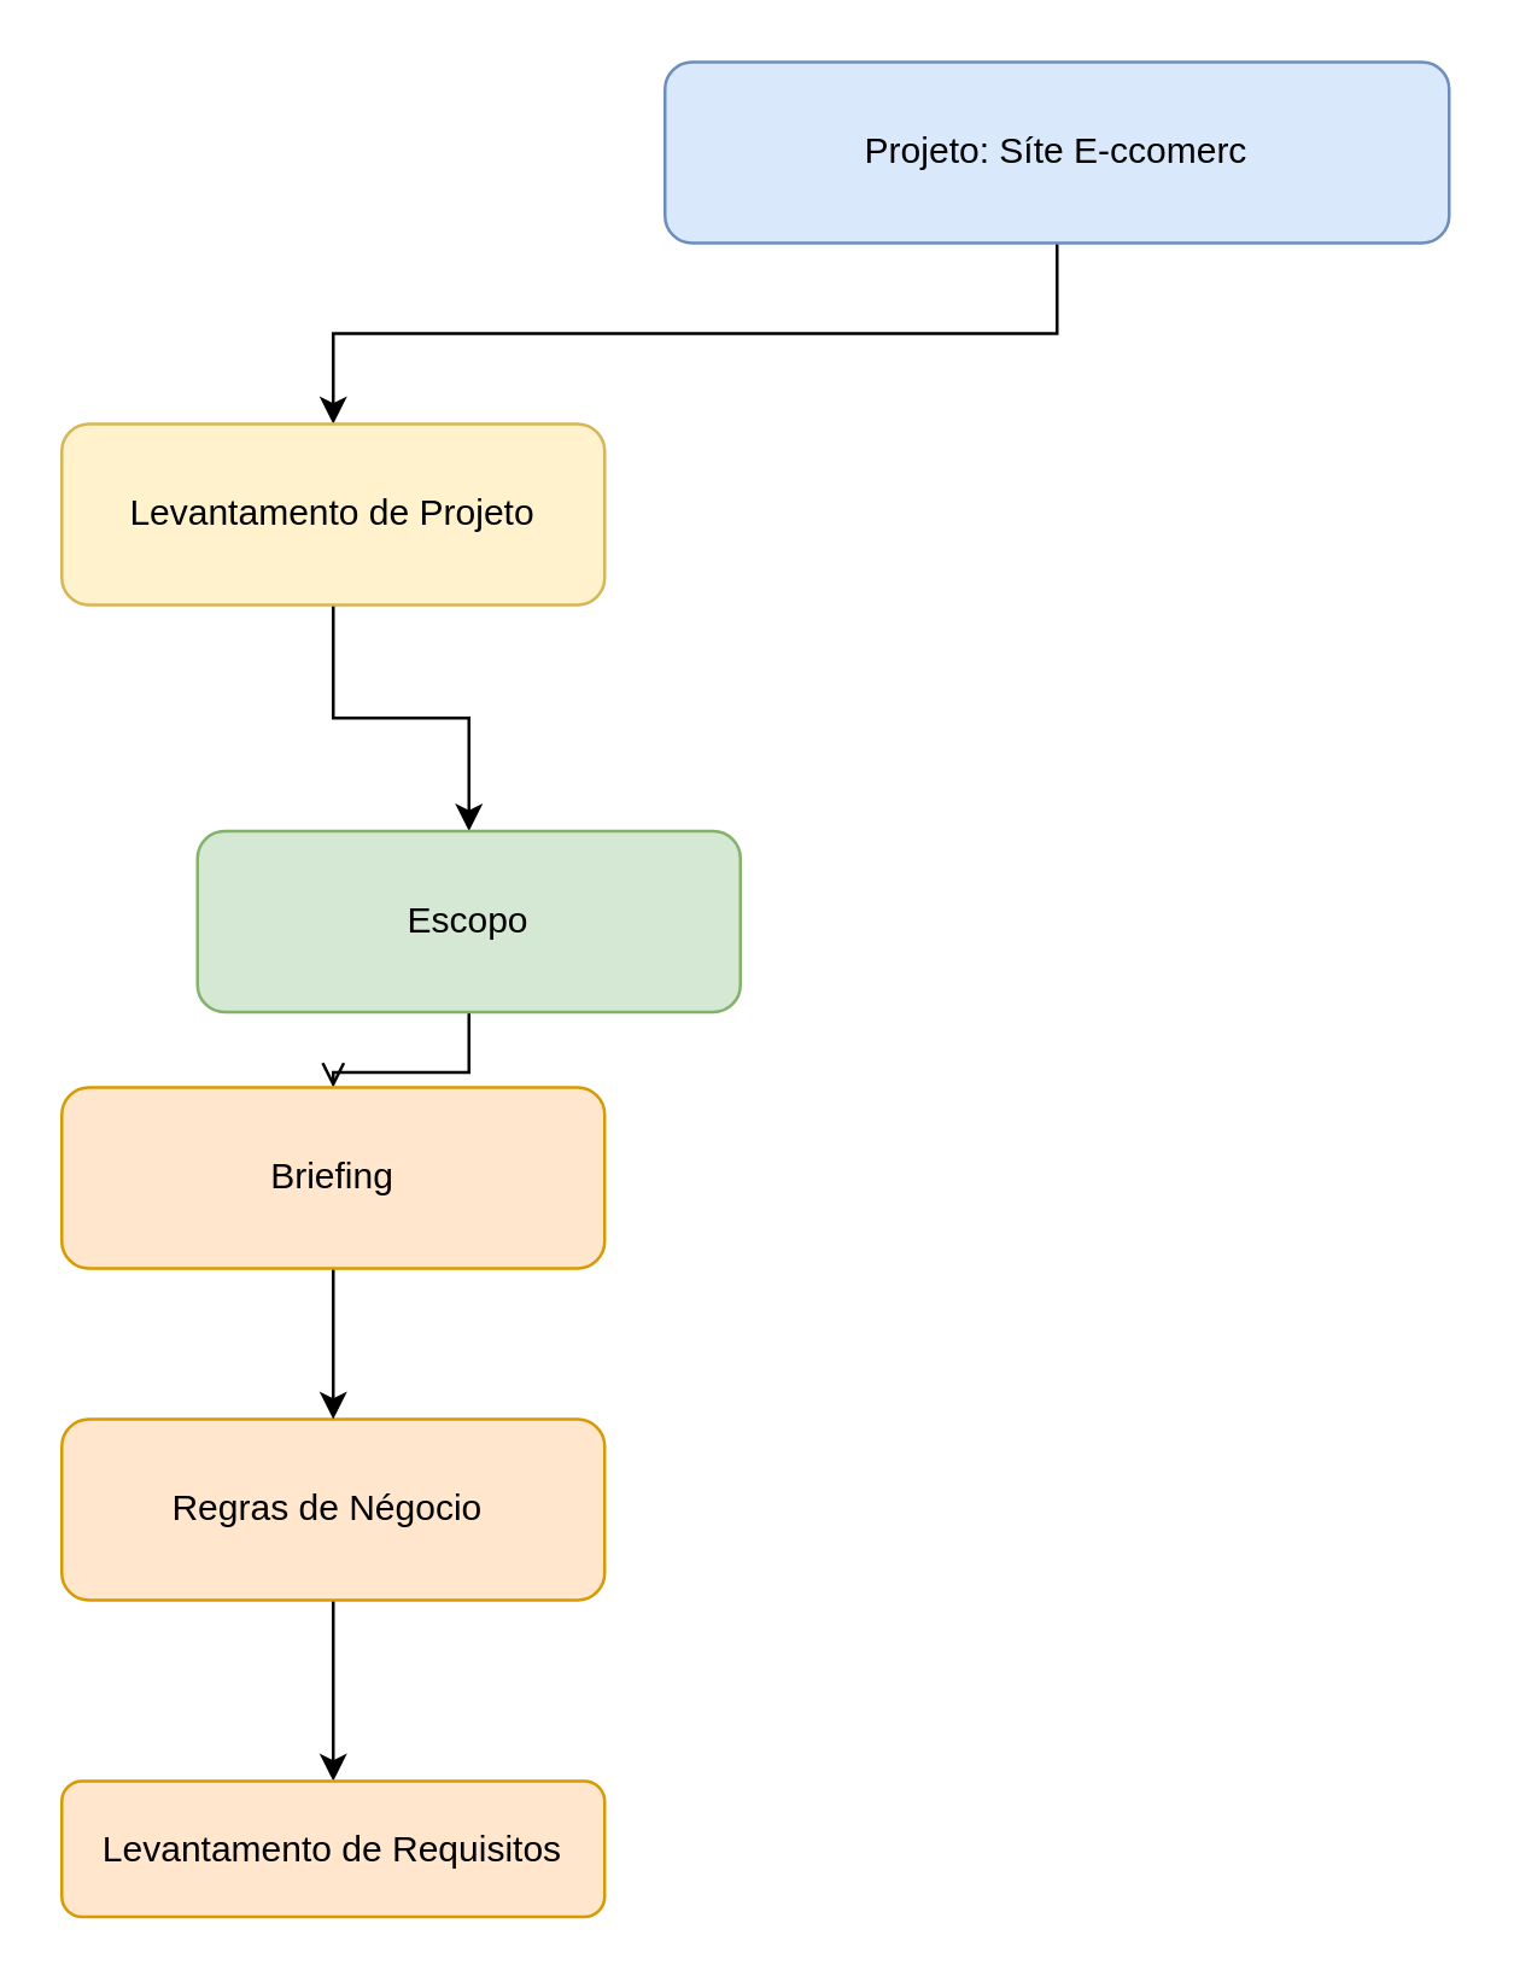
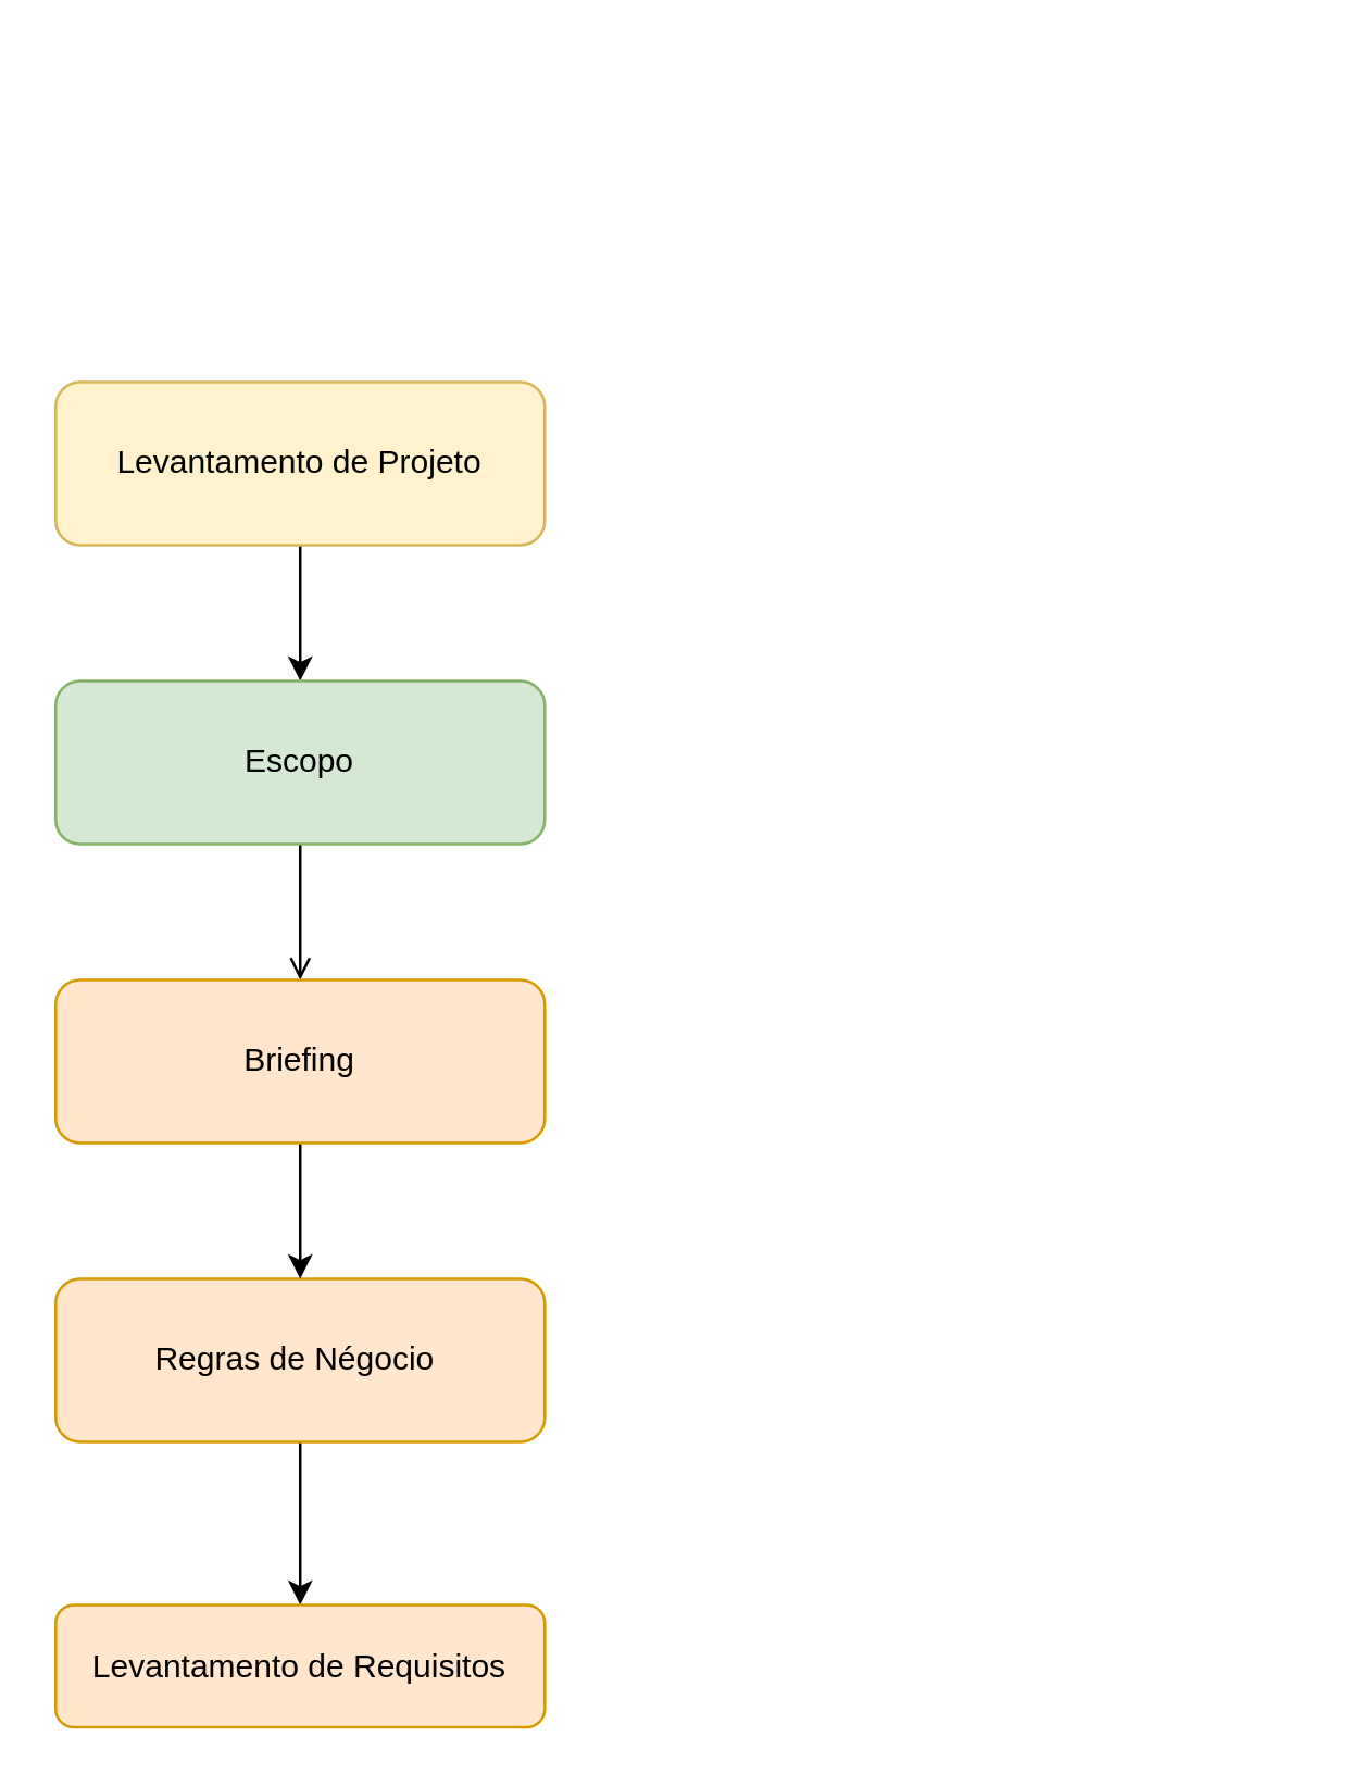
  <mxCell id="0" />
  <mxCell id="1" parent="0" />
- <mxCell id="2" style="edgeStyle=orthogonalEdgeStyle;rounded=0;orthogonalLoop=1;jettySize=auto;html=1;exitX=0.5;exitY=1;exitDx=0;exitDy=0;entryX=0.5;entryY=0;entryDx=0;entryDy=0;" edge="1" parent="1" source="3" target="5"><mxGeometry relative="1" as="geometry" /></mxCell>
- <mxCell id="3" value="Projeto: Síte E-ccomerc" style="rounded=1;whiteSpace=wrap;html=1;fillColor=#dae8fc;strokeColor=#6c8ebf;" vertex="1" parent="1"><mxGeometry x="220" y="20" width="260" height="60" as="geometry" /></mxCell>
  <mxCell id="4" style="edgeStyle=orthogonalEdgeStyle;rounded=0;orthogonalLoop=1;jettySize=auto;html=1;exitX=0.5;exitY=1;exitDx=0;exitDy=0;entryX=0.5;entryY=0;entryDx=0;entryDy=0;" edge="1" parent="1" source="5" target="7"><mxGeometry relative="1" as="geometry" /></mxCell>
  <mxCell id="5" value="Levantamento de Projeto" style="rounded=1;whiteSpace=wrap;html=1;fillColor=#fff2cc;strokeColor=#d6b656;" vertex="1" parent="1"><mxGeometry x="20" y="140" width="180" height="60" as="geometry" /></mxCell>
  <mxCell id="6" style="edgeStyle=orthogonalEdgeStyle;rounded=0;orthogonalLoop=1;jettySize=auto;html=1;exitX=0.5;exitY=1;exitDx=0;exitDy=0;entryX=0.5;entryY=0;entryDx=0;entryDy=0;endArrow=open;" edge="1" parent="1" source="7" target="12"><mxGeometry relative="1" as="geometry" /></mxCell>
- <mxCell id="7" value="Escopo" style="rounded=1;whiteSpace=wrap;html=1;fillColor=#d5e8d4;strokeColor=#82b366;" vertex="1" parent="1"><mxGeometry x="65" y="275" width="180" height="60" as="geometry" /></mxCell>
+ <mxCell id="7" value="Escopo" style="rounded=1;whiteSpace=wrap;html=1;fillColor=#d5e8d4;strokeColor=#82b366;" vertex="1" parent="1"><mxGeometry x="20" y="250" width="180" height="60" as="geometry" /></mxCell>
  <mxCell id="8" style="edgeStyle=orthogonalEdgeStyle;rounded=0;orthogonalLoop=1;jettySize=auto;html=1;exitX=0.5;exitY=1;exitDx=0;exitDy=0;entryX=0.5;entryY=0;entryDx=0;entryDy=0;" edge="1" parent="1" source="9" target="10"><mxGeometry relative="1" as="geometry" /></mxCell>
  <mxCell id="9" value="Regras de Négocio&amp;nbsp;" style="rounded=1;whiteSpace=wrap;html=1;fillColor=#ffe6cc;strokeColor=#d79b00;" vertex="1" parent="1"><mxGeometry x="20" y="470" width="180" height="60" as="geometry" /></mxCell>
  <mxCell id="10" value="Levantamento de Requisitos" style="rounded=1;whiteSpace=wrap;html=1;fillColor=#ffe6cc;strokeColor=#d79b00;" vertex="1" parent="1"><mxGeometry x="20" y="590" width="180" height="45" as="geometry" /></mxCell>
  <mxCell id="11" style="edgeStyle=orthogonalEdgeStyle;rounded=0;orthogonalLoop=1;jettySize=auto;html=1;exitX=0.5;exitY=1;exitDx=0;exitDy=0;entryX=0.5;entryY=0;entryDx=0;entryDy=0;" edge="1" parent="1" source="12" target="9"><mxGeometry relative="1" as="geometry" /></mxCell>
  <mxCell id="12" value="Briefing" style="rounded=1;whiteSpace=wrap;html=1;fillColor=#ffe6cc;strokeColor=#d79b00;" vertex="1" parent="1"><mxGeometry x="20" y="360" width="180" height="60" as="geometry" /></mxCell>
